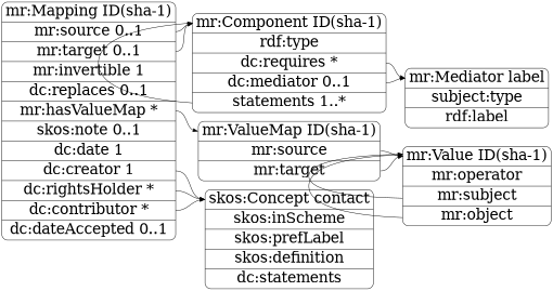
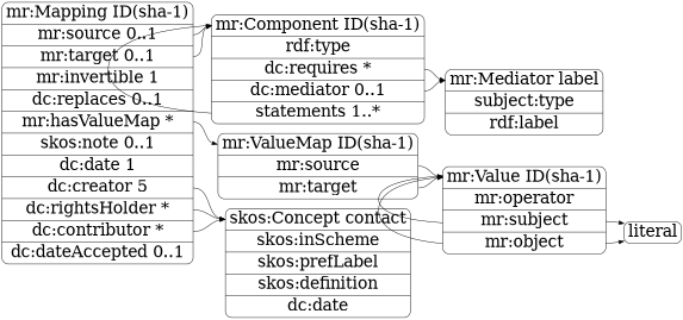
  digraph {
    rankdir=LR
    node [fontsize=32 shape=Mrecord]
    edge [fontsize=24 headport=title tailport=source]
    n1 [label="<title> mr:Component ID(sha-1) |<type> rdf:type |<req> dc:requires *|<med> dc:mediator 0..1|<props> statements 1..*"]
    n2 [label="<title> mr:Mediator label |<type> subject:type|<label> rdf:label  "]
    n3 [label="<title> mr:ValueMap ID(sha-1) |<source> mr:source |<target> mr:target"]
    n4 [label="<title> mr:Value ID(sha-1) |<o> mr:operator |<sub> mr:subject |<ob> mr:object"]
-   n6 [label="<title> mr:Mapping ID(sha-1) |<source> mr:source 0..1|<target> mr:target 0..1|mr:invertible 1| dc:replaces 0..1 |<valmap> mr:hasValueMap *|skos:note 0..1|dc:date 1|<c> dc:creator 1|<o> dc:rightsHolder *|<w> dc:contributor *|<dataAcc> dc:dateAccepted 0..1"]
-   n7 [label="<title> skos:Concept contact | skos:inScheme| skos:prefLabel |skos:definition |dc:statements"]
+   n5 [label="<title> literal"]
+   n6 [label="<title> mr:Mapping ID(sha-1) |<source> mr:source 0..1|<target> mr:target 0..1|mr:invertible 1| dc:replaces 0..1 |<valmap> mr:hasValueMap *|skos:note 0..1|dc:date 1|<c> dc:creator 5|<o> dc:rightsHolder *|<w> dc:contributor *|<dataAcc> dc:dateAccepted 0..1"]
+   n7 [label="<title> skos:Concept contact | skos:inScheme| skos:prefLabel |skos:definition |dc:date"]
    n1 -> n1 [tailport=props]
    n1 -> n2 [tailport=med]
    n1 -> n2 [tailport=req]
    n3 -> n4
    n3 -> n4 [tailport=target]
    n4 -> n4 [tailport=sub]
    n4 -> n4 [tailport=ob]
+   n4 -> n5 [tailport=sub]
+   n4 -> n5 [tailport=ob]
    n6 -> n1
    n6 -> n1 [tailport=target]
    n6 -> n3 [tailport=valmap]
    n6 -> n7 [tailport=c]
    n6 -> n7 [tailport=o]
    n6 -> n7 [tailport=w]
  }
